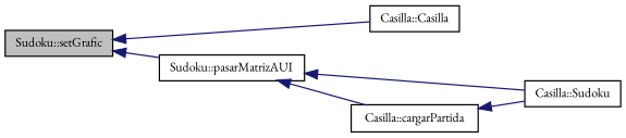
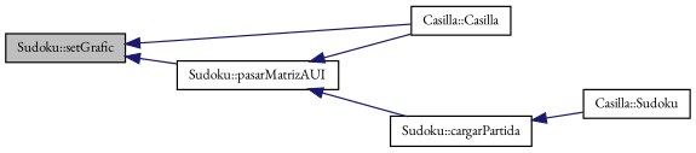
  digraph {
    fontname="EB Garamond"
    rankdir=LR
    node [color=black fillcolor=white fontname="EB Garamond" fontsize=10 shape=record style=filled]
    edge [color=midnightblue dir=back fontname="EB Garamond" fontsize=10 labelfontname=Helvetica labelfontsize=10 style=solid]
    n1 [fillcolor=grey75 fontcolor=black height=0.2 label="Sudoku::setGrafic" width=0.4]
    n2 [height=0.2 label="Casilla::Casilla" width=0.4]
    n3 [height=0.2 label="Sudoku::pasarMatrizAUI" width=0.4]
    n4 [height=0.2 label="Casilla::Sudoku" width=0.4]
-   n5 [height=0.2 label="Casilla::cargarPartida" width=0.4]
+   n5 [height=0.2 label="Sudoku::cargarPartida" width=0.4]
    n1 -> n2
    n1 -> n3
-   n3 -> n4
+   n3 -> n2
    n3 -> n5
    n5 -> n4
  }
